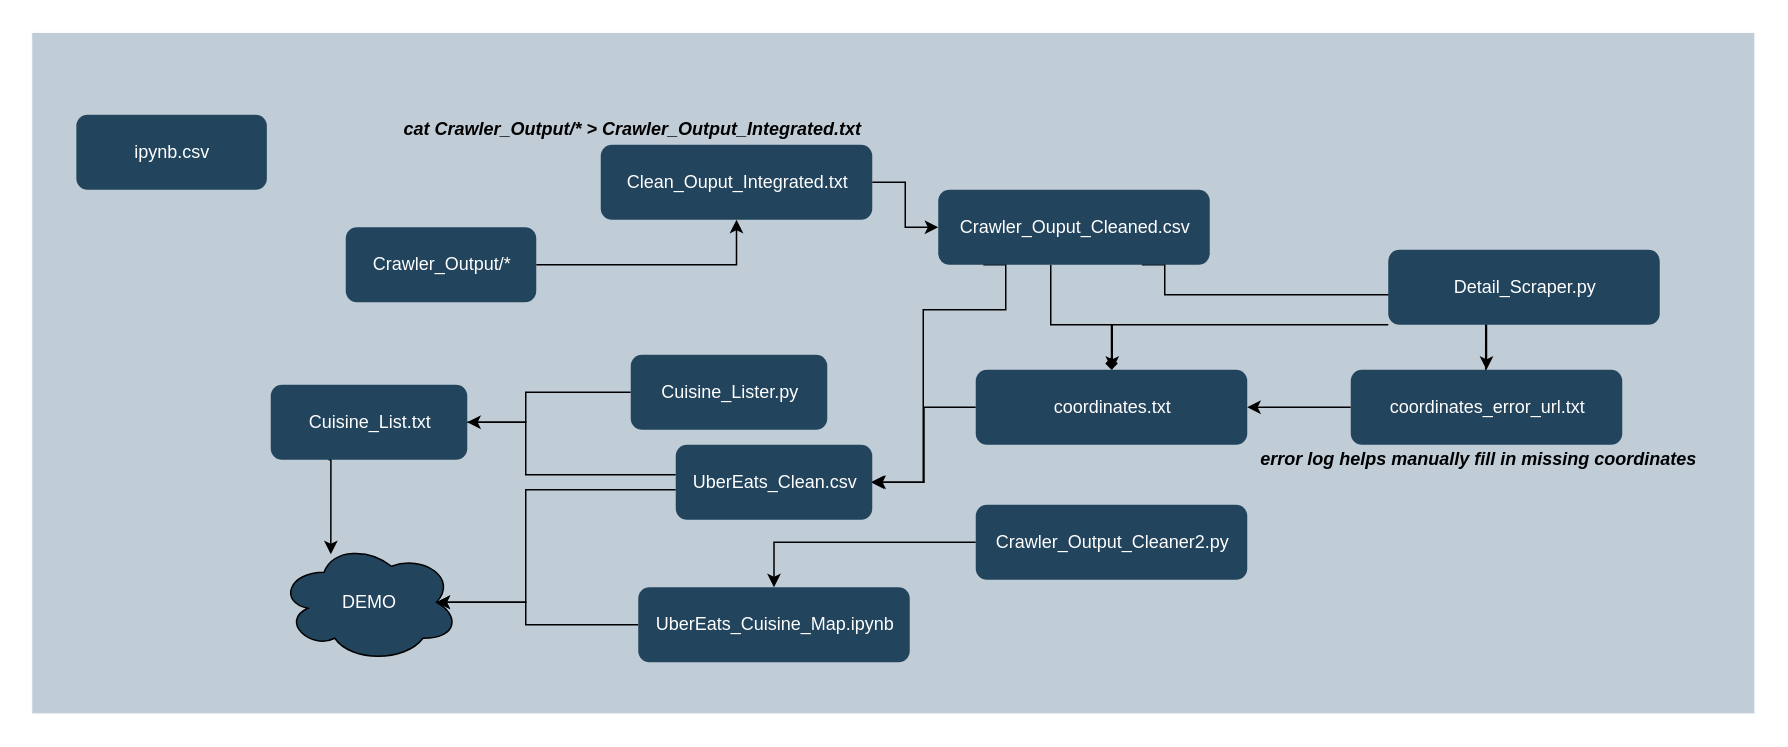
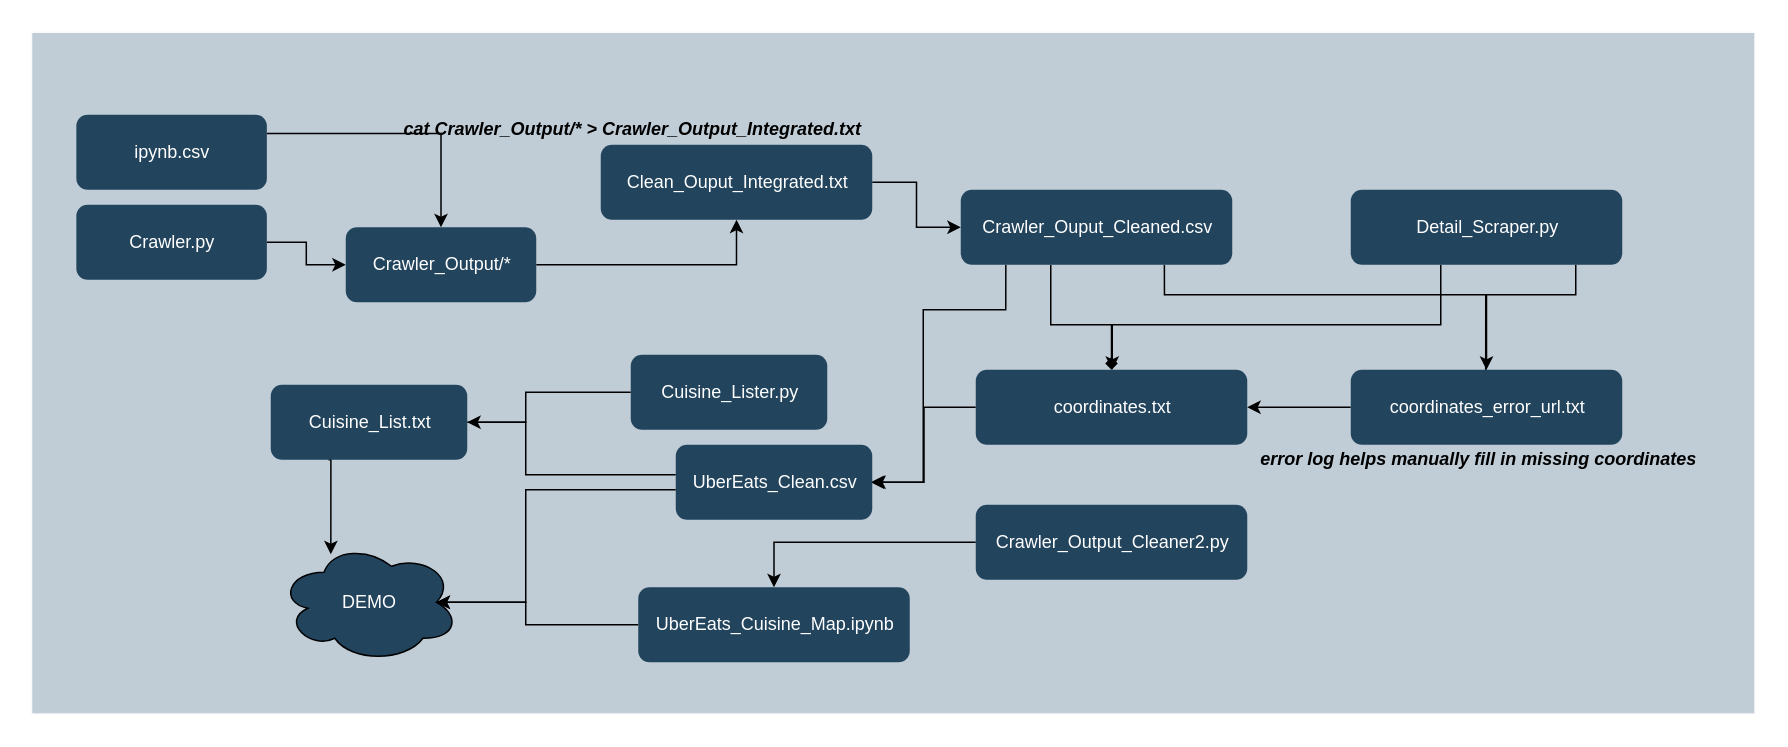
  <mxCell id="0" />
  <mxCell id="1" parent="0" />
  <mxCell id="2" value="" style="strokeColor=#FFFFFF;fillColor=#BAC8D3;fontSize=18;strokeWidth=2;fontFamily=Helvetica;html=1;opacity=90;" parent="1" vertex="1"><mxGeometry x="20" y="20.5" width="1150" height="455.5" as="geometry" /></mxCell>
+ <mxCell id="3" style="edgeStyle=orthogonalEdgeStyle;rounded=0;orthogonalLoop=1;jettySize=auto;html=1;exitX=1;exitY=0.25;exitDx=0;exitDy=0;" parent="1" source="4" target="8" edge="1"><mxGeometry relative="1" as="geometry" /></mxCell>
  <mxCell id="4" value="&lt;font color=&quot;#ffffff&quot;&gt;ipynb.csv&lt;/font&gt;" style="rounded=1;fillColor=#23445D;strokeColor=none;strokeWidth=2;fontFamily=Helvetica;html=1;gradientColor=none;" parent="1" vertex="1"><mxGeometry x="50.395" y="76" width="127" height="50" as="geometry" /></mxCell>
+ <mxCell id="5" style="edgeStyle=orthogonalEdgeStyle;rounded=0;orthogonalLoop=1;jettySize=auto;html=1;entryX=0;entryY=0.5;entryDx=0;entryDy=0;" parent="1" source="6" target="8" edge="1"><mxGeometry relative="1" as="geometry" /></mxCell>
+ <mxCell id="6" value="&lt;font color=&quot;#ffffff&quot;&gt;Crawler.py&lt;/font&gt;" style="rounded=1;fillColor=#23445D;strokeColor=none;strokeWidth=2;fontFamily=Helvetica;html=1;gradientColor=none;" parent="1" vertex="1"><mxGeometry x="50.395" y="136" width="127" height="50" as="geometry" /></mxCell>
  <mxCell id="7" value="" style="edgeStyle=orthogonalEdgeStyle;rounded=0;orthogonalLoop=1;jettySize=auto;html=1;" parent="1" source="8" target="10" edge="1"><mxGeometry relative="1" as="geometry" /></mxCell>
  <mxCell id="8" value="&lt;font color=&quot;#ffffff&quot;&gt;Crawler_Output/*&lt;br&gt;&lt;/font&gt;" style="rounded=1;fillColor=#23445D;strokeColor=none;strokeWidth=2;fontFamily=Helvetica;html=1;gradientColor=none;" parent="1" vertex="1"><mxGeometry x="230" y="151" width="127" height="50" as="geometry" /></mxCell>
  <mxCell id="9" value="" style="edgeStyle=orthogonalEdgeStyle;rounded=0;orthogonalLoop=1;jettySize=auto;html=1;" parent="1" source="10" target="14" edge="1"><mxGeometry relative="1" as="geometry" /></mxCell>
  <mxCell id="10" value="&lt;font color=&quot;#ffffff&quot;&gt;Clean_Ouput_Integrated.txt&lt;br&gt;&lt;/font&gt;" style="rounded=1;fillColor=#23445D;strokeColor=none;strokeWidth=2;fontFamily=Helvetica;html=1;gradientColor=none;" parent="1" vertex="1"><mxGeometry x="400" y="96" width="181" height="50" as="geometry" /></mxCell>
  <mxCell id="11" value="" style="edgeStyle=orthogonalEdgeStyle;rounded=0;orthogonalLoop=1;jettySize=auto;html=1;" parent="1" source="14" target="18" edge="1"><mxGeometry relative="1" as="geometry"><Array as="points"><mxPoint x="700" y="216" /><mxPoint x="741" y="216" /></Array></mxGeometry></mxCell>
  <mxCell id="12" style="edgeStyle=orthogonalEdgeStyle;rounded=0;orthogonalLoop=1;jettySize=auto;html=1;entryX=0.497;entryY=0.2;entryDx=0;entryDy=0;entryPerimeter=0;exitX=0.75;exitY=1;exitDx=0;exitDy=0;" parent="1" source="14" target="16" edge="1"><mxGeometry relative="1" as="geometry"><Array as="points"><mxPoint x="776" y="196" /><mxPoint x="990" y="196" /></Array></mxGeometry></mxCell>
  <mxCell id="13" style="edgeStyle=orthogonalEdgeStyle;rounded=0;orthogonalLoop=1;jettySize=auto;html=1;exitX=0.166;exitY=1;exitDx=0;exitDy=0;exitPerimeter=0;" edge="1" parent="1" source="14"><mxGeometry relative="1" as="geometry"><mxPoint x="734.5" y="176" as="sourcePoint" /><mxPoint x="580" y="321" as="targetPoint" /><Array as="points"><mxPoint x="670" y="206" /><mxPoint x="615" y="206" /><mxPoint x="615" y="321" /></Array></mxGeometry></mxCell>
- <mxCell id="14" value="&lt;font color=&quot;#ffffff&quot;&gt;Crawler_Ouput_Cleaned.csv&lt;br&gt;&lt;/font&gt;" style="rounded=1;fillColor=#23445D;strokeColor=none;strokeWidth=2;fontFamily=Helvetica;html=1;gradientColor=none;" parent="1" vertex="1"><mxGeometry x="625" y="126" width="181" height="50" as="geometry" /></mxCell>
+ <mxCell id="14" value="&lt;font color=&quot;#ffffff&quot;&gt;Crawler_Ouput_Cleaned.csv&lt;br&gt;&lt;/font&gt;" style="rounded=1;fillColor=#23445D;strokeColor=none;strokeWidth=2;fontFamily=Helvetica;html=1;gradientColor=none;" parent="1" vertex="1"><mxGeometry x="640" y="126" width="181" height="50" as="geometry" /></mxCell>
  <mxCell id="15" style="edgeStyle=orthogonalEdgeStyle;rounded=0;orthogonalLoop=1;jettySize=auto;html=1;entryX=1;entryY=0.5;entryDx=0;entryDy=0;" parent="1" source="16" target="18" edge="1"><mxGeometry relative="1" as="geometry" /></mxCell>
  <mxCell id="16" value="&lt;font color=&quot;#ffffff&quot;&gt;coordinates_error_url.txt&lt;br&gt;&lt;/font&gt;" style="rounded=1;fillColor=#23445D;strokeColor=none;strokeWidth=2;fontFamily=Helvetica;html=1;gradientColor=none;" parent="1" vertex="1"><mxGeometry x="900" y="246" width="181" height="50" as="geometry" /></mxCell>
  <mxCell id="17" style="edgeStyle=orthogonalEdgeStyle;rounded=0;orthogonalLoop=1;jettySize=auto;html=1;entryX=1;entryY=0.5;entryDx=0;entryDy=0;" edge="1" parent="1" source="18" target="28"><mxGeometry relative="1" as="geometry" /></mxCell>
  <mxCell id="18" value="&lt;font color=&quot;#ffffff&quot;&gt;coordinates.txt&lt;br&gt;&lt;/font&gt;" style="rounded=1;fillColor=#23445D;strokeColor=none;strokeWidth=2;fontFamily=Helvetica;html=1;gradientColor=none;" parent="1" vertex="1"><mxGeometry x="650" y="246" width="181" height="50" as="geometry" /></mxCell>
  <mxCell id="19" value="&lt;b&gt;&lt;i&gt;cat Crawler_Output/* &amp;gt; Crawler_Output_Integrated.txt&lt;/i&gt;&lt;/b&gt;" style="text;html=1;align=center;verticalAlign=middle;resizable=0;points=[];autosize=1;" parent="1" vertex="1"><mxGeometry x="261" y="76" width="320" height="20" as="geometry" /></mxCell>
  <mxCell id="20" style="edgeStyle=orthogonalEdgeStyle;rounded=0;orthogonalLoop=1;jettySize=auto;html=1;entryX=0.5;entryY=0;entryDx=0;entryDy=0;endArrow=diamond;" parent="1" source="22" target="18" edge="1"><mxGeometry relative="1" as="geometry"><Array as="points"><mxPoint x="960" y="216" /><mxPoint x="741" y="216" /></Array></mxGeometry></mxCell>
  <mxCell id="21" style="edgeStyle=orthogonalEdgeStyle;rounded=0;orthogonalLoop=1;jettySize=auto;html=1;entryX=0.5;entryY=0;entryDx=0;entryDy=0;" parent="1" source="22" target="16" edge="1"><mxGeometry relative="1" as="geometry"><Array as="points"><mxPoint x="1050" y="196" /><mxPoint x="991" y="196" /></Array></mxGeometry></mxCell>
- <mxCell id="22" value="&lt;font color=&quot;#ffffff&quot;&gt;Detail_Scraper.py&lt;br&gt;&lt;/font&gt;" style="rounded=1;fillColor=#23445D;strokeColor=none;strokeWidth=2;fontFamily=Helvetica;html=1;gradientColor=none;" parent="1" vertex="1"><mxGeometry x="925" y="166" width="181" height="50" as="geometry" /></mxCell>
+ <mxCell id="22" value="&lt;font color=&quot;#ffffff&quot;&gt;Detail_Scraper.py&lt;br&gt;&lt;/font&gt;" style="rounded=1;fillColor=#23445D;strokeColor=none;strokeWidth=2;fontFamily=Helvetica;html=1;gradientColor=none;" parent="1" vertex="1"><mxGeometry x="900" y="126" width="181" height="50" as="geometry" /></mxCell>
  <mxCell id="23" value="&lt;b&gt;&lt;i&gt;error log helps manually fill in missing coordinates&lt;/i&gt;&lt;/b&gt;" style="text;html=1;align=center;verticalAlign=middle;resizable=0;points=[];autosize=1;" parent="1" vertex="1"><mxGeometry x="830" y="296" width="310" height="20" as="geometry" /></mxCell>
  <mxCell id="24" style="edgeStyle=orthogonalEdgeStyle;rounded=0;orthogonalLoop=1;jettySize=auto;html=1;" edge="1" parent="1" source="25" target="34"><mxGeometry relative="1" as="geometry" /></mxCell>
  <mxCell id="25" value="&lt;font color=&quot;#ffffff&quot;&gt;Crawler_Output_Cleaner2.py&lt;br&gt;&lt;/font&gt;" style="rounded=1;fillColor=#23445D;strokeColor=none;strokeWidth=2;fontFamily=Helvetica;html=1;gradientColor=none;" parent="1" vertex="1"><mxGeometry x="650" y="336" width="181" height="50" as="geometry" /></mxCell>
  <mxCell id="26" style="edgeStyle=orthogonalEdgeStyle;rounded=0;orthogonalLoop=1;jettySize=auto;html=1;endArrow=none;" parent="1" source="28" target="32" edge="1"><mxGeometry relative="1" as="geometry"><Array as="points"><mxPoint x="350" y="316" /><mxPoint x="350" y="281" /></Array></mxGeometry></mxCell>
  <mxCell id="27" style="edgeStyle=orthogonalEdgeStyle;rounded=0;orthogonalLoop=1;jettySize=auto;html=1;entryX=0.875;entryY=0.5;entryDx=0;entryDy=0;entryPerimeter=0;" parent="1" source="28" target="35" edge="1"><mxGeometry relative="1" as="geometry"><Array as="points"><mxPoint x="350" y="326" /><mxPoint x="350" y="401" /></Array></mxGeometry></mxCell>
  <mxCell id="28" value="&lt;font color=&quot;#ffffff&quot;&gt;UberEats_Clean.csv&lt;br&gt;&lt;/font&gt;" style="rounded=1;fillColor=#23445D;strokeColor=none;strokeWidth=2;fontFamily=Helvetica;html=1;gradientColor=none;" parent="1" vertex="1"><mxGeometry x="450" y="296" width="131" height="50" as="geometry" /></mxCell>
  <mxCell id="29" value="" style="edgeStyle=orthogonalEdgeStyle;rounded=0;orthogonalLoop=1;jettySize=auto;html=1;" parent="1" source="30" target="32" edge="1"><mxGeometry relative="1" as="geometry"><Array as="points"><mxPoint x="350" y="261" /><mxPoint x="350" y="281" /></Array></mxGeometry></mxCell>
  <mxCell id="30" value="&lt;font color=&quot;#ffffff&quot;&gt;Cuisine_Lister.py&lt;br&gt;&lt;/font&gt;" style="rounded=1;fillColor=#23445D;strokeColor=none;strokeWidth=2;fontFamily=Helvetica;html=1;gradientColor=none;" parent="1" vertex="1"><mxGeometry x="420" y="236" width="131" height="50" as="geometry" /></mxCell>
  <mxCell id="31" style="edgeStyle=orthogonalEdgeStyle;rounded=0;orthogonalLoop=1;jettySize=auto;html=1;entryX=0.513;entryY=0.1;entryDx=0;entryDy=0;entryPerimeter=0;" parent="1" edge="1"><mxGeometry relative="1" as="geometry"><mxPoint x="218.5" y="306" as="sourcePoint" /><mxPoint x="220.06" y="369" as="targetPoint" /><Array as="points"><mxPoint x="220" y="306" /></Array></mxGeometry></mxCell>
  <mxCell id="32" value="&lt;font color=&quot;#ffffff&quot;&gt;Cuisine_List.txt&lt;br&gt;&lt;/font&gt;" style="rounded=1;fillColor=#23445D;strokeColor=none;strokeWidth=2;fontFamily=Helvetica;html=1;gradientColor=none;" parent="1" vertex="1"><mxGeometry x="180" y="256" width="131" height="50" as="geometry" /></mxCell>
  <mxCell id="33" style="edgeStyle=orthogonalEdgeStyle;rounded=0;orthogonalLoop=1;jettySize=auto;html=1;entryX=0.875;entryY=0.5;entryDx=0;entryDy=0;entryPerimeter=0;" parent="1" source="34" target="35" edge="1"><mxGeometry relative="1" as="geometry"><Array as="points"><mxPoint x="350" y="416" /><mxPoint x="350" y="401" /></Array></mxGeometry></mxCell>
  <mxCell id="34" value="&lt;font color=&quot;#ffffff&quot;&gt;UberEats_Cuisine_Map.ipynb&lt;br&gt;&lt;/font&gt;" style="rounded=1;fillColor=#23445D;strokeColor=none;strokeWidth=2;fontFamily=Helvetica;html=1;gradientColor=none;" parent="1" vertex="1"><mxGeometry x="425" y="391" width="181" height="50" as="geometry" /></mxCell>
  <mxCell id="35" value="&lt;font color=&quot;#ffffff&quot;&gt;DEMO&lt;/font&gt;" style="ellipse;shape=cloud;whiteSpace=wrap;html=1;fillColor=#23445D;" parent="1" vertex="1"><mxGeometry x="185.5" y="361" width="120" height="80" as="geometry" /></mxCell>
